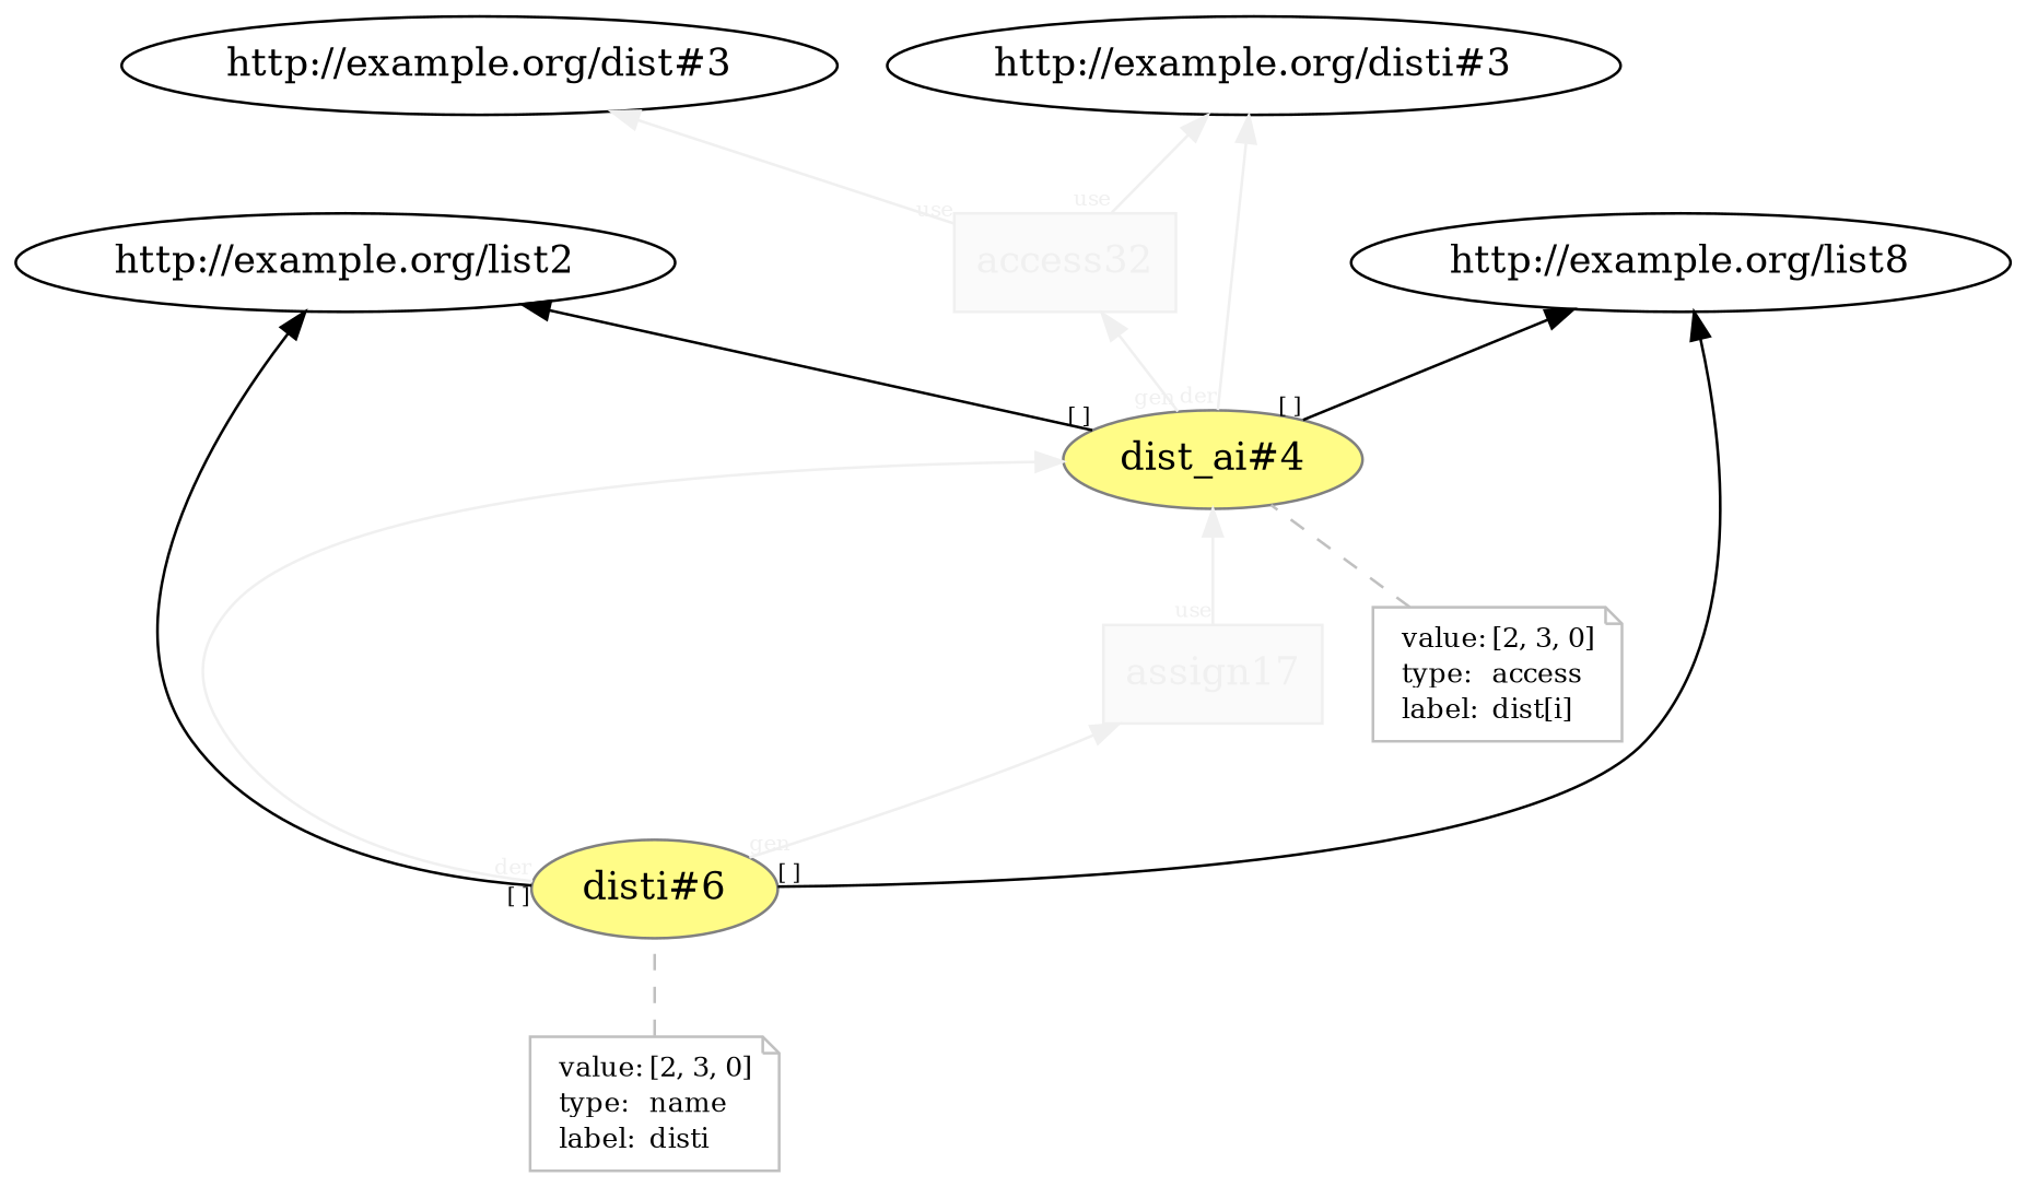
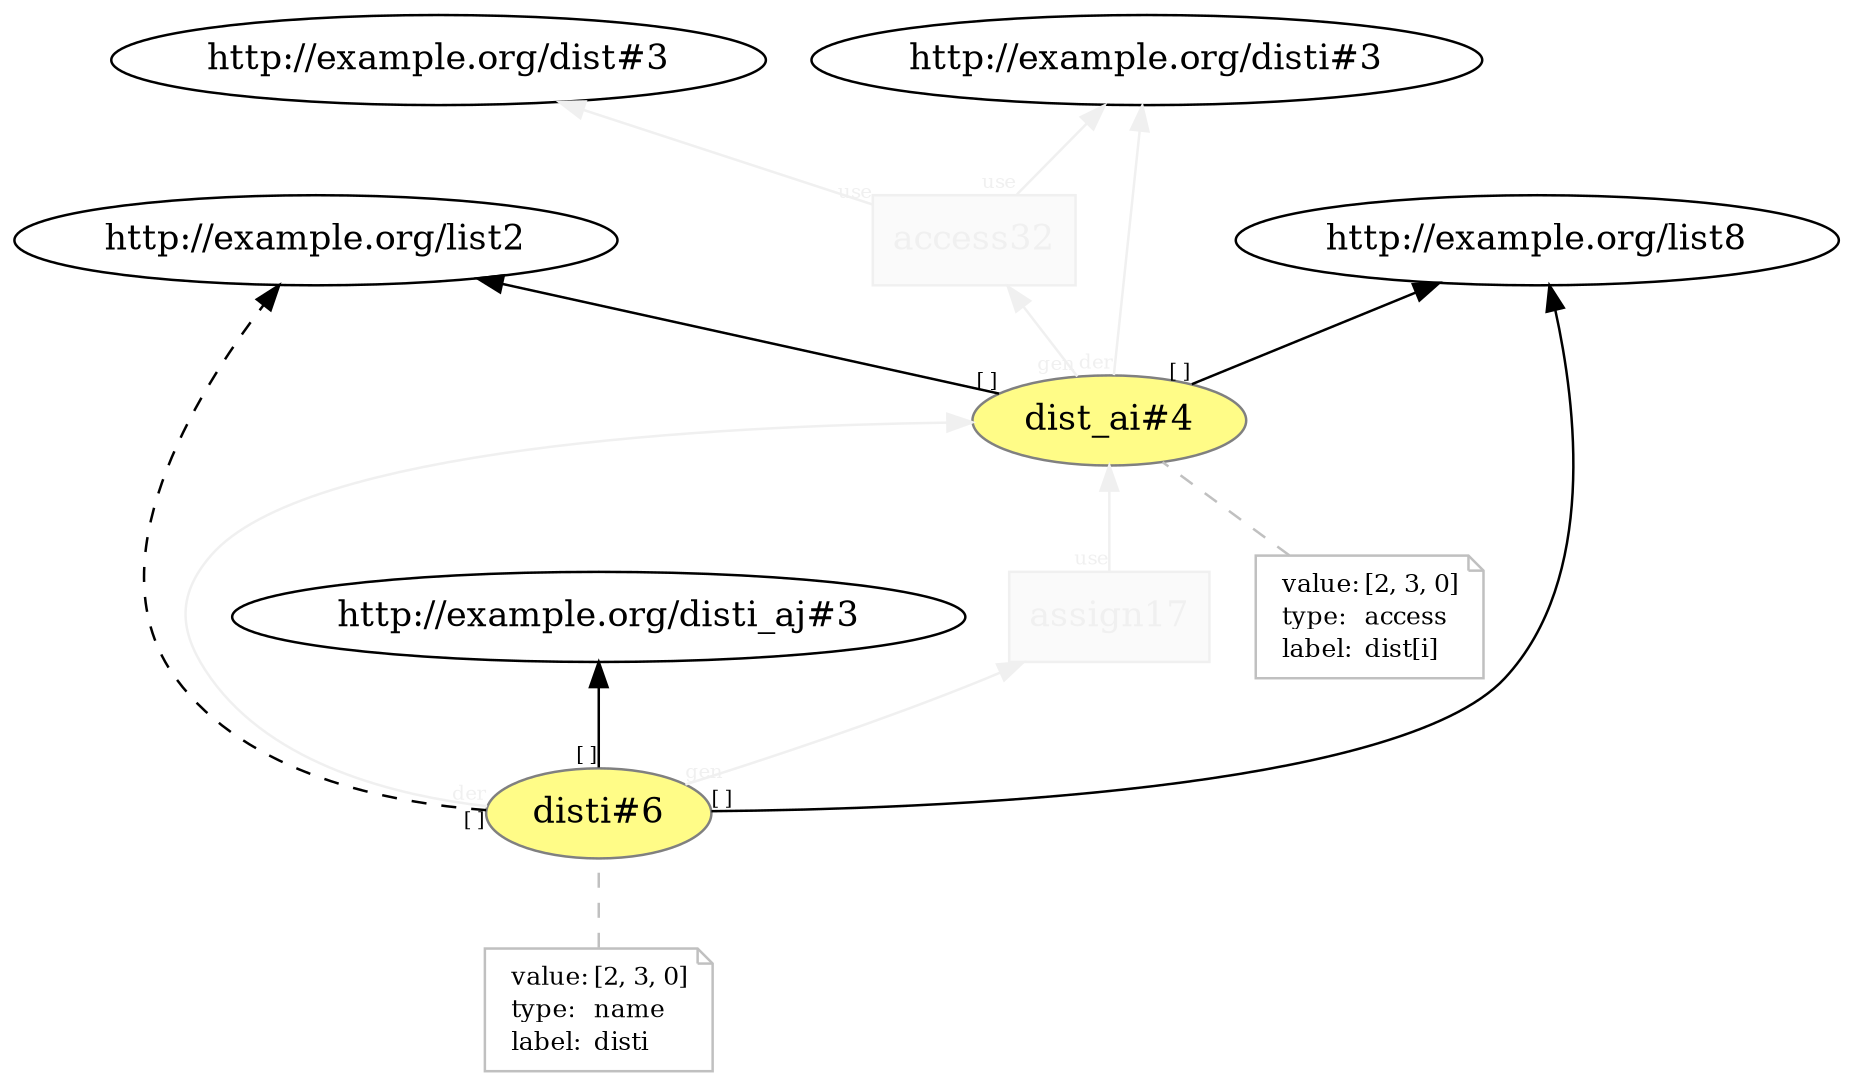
  digraph {
    rankdir=BT
    edge [labelangle=60.0 labeldistance=1.5 labelfontsize=8 rotation=20 taillabel="[ ]" color="#F0F0F0"]
    n1 [color="#808080" fillcolor="#FFFC87" label="dist_ai#4" style=filled]
    n2 [label="http://example.org/list8"]
    "http://example.org/list2"
    n4 [color="#F0F0F0" fillcolor="#FAFAFA" fontcolor="#F0F0F0" label=access32 shape=polygon sides=4 style=filled]
    "http://example.org/disti#3"
    "http://example.org/dist#3"
    n7 [color=gray fontcolor=black fontsize=10 label=<<TABLE cellpadding="0" border="0"> 	<TR> 	    <TD align="left">value:</TD> 	    <TD align="left">[2, 3, 0]</TD> 	</TR> 	<TR> 	    <TD align="left">type:</TD> 	    <TD align="left">access</TD> 	</TR> 	<TR> 	    <TD align="left">label:</TD> 	    <TD align="left">dist[i]</TD> 	</TR> </TABLE>> shape=note]
    n8 [color="#808080" fillcolor="#FFFC87" label="disti#6" style=filled]
+   "http://example.org/disti_aj#3"
    n10 [color="#F0F0F0" fillcolor="#FAFAFA" fontcolor="#F0F0F0" label=assign17 shape=polygon sides=4 style=filled]
    n11 [color=gray fontcolor=black fontsize=10 label=<<TABLE cellpadding="0" border="0"> 	<TR> 	    <TD align="left">value:</TD> 	    <TD align="left">[2, 3, 0]</TD> 	</TR> 	<TR> 	    <TD align="left">type:</TD> 	    <TD align="left">name</TD> 	</TR> 	<TR> 	    <TD align="left">label:</TD> 	    <TD align="left">disti</TD> 	</TR> </TABLE>> shape=note]
    n1 -> n2 [color=""]
    n1 -> "http://example.org/list2" [color=""]
    n1 -> n4 [fontcolor="#F0F0F0" taillabel=gen]
    n1 -> "http://example.org/disti#3" [fontcolor="#F0F0F0" taillabel=der]
    n4 -> "http://example.org/disti#3" [fontcolor="#F0F0F0" taillabel=use]
    n4 -> "http://example.org/dist#3" [fontcolor="#F0F0F0" taillabel=use]
    n7 -> n1 [arrowhead=none color=gray style=dashed labelangle="" labeldistance="" labelfontsize="" rotation="" taillabel=""]
    n8 -> n1 [fontcolor="#F0F0F0" taillabel=der]
    n8 -> n2 [color=""]
-   n8 -> "http://example.org/list2" [color=""]
+   n8 -> "http://example.org/list2" [style=dashed color=""]
+   n8 -> "http://example.org/disti_aj#3" [color=""]
    n8 -> n10 [fontcolor="#F0F0F0" taillabel=gen]
    n10 -> n1 [fontcolor="#F0F0F0" taillabel=use]
    n11 -> n8 [arrowhead=none color=gray style=dashed labelangle="" labeldistance="" labelfontsize="" rotation="" taillabel=""]
  }
